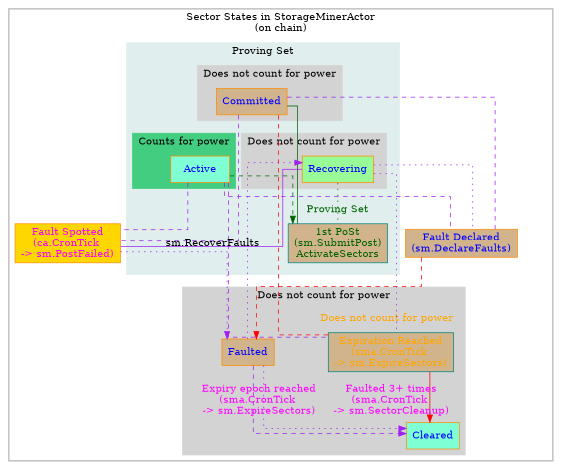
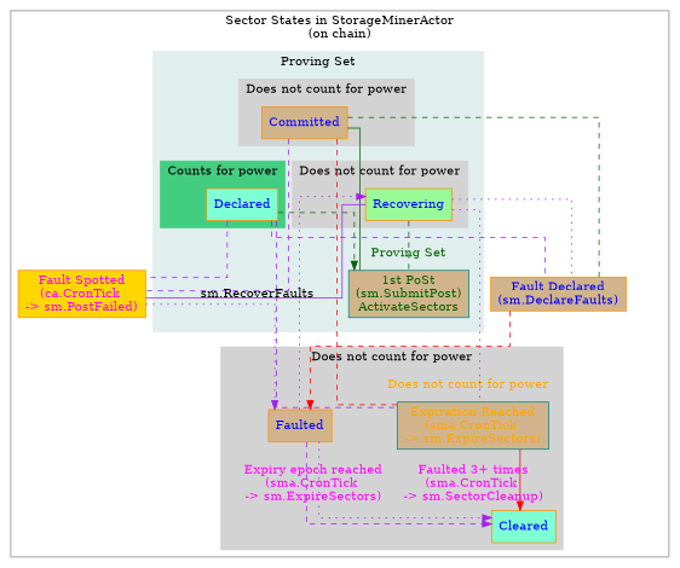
  digraph {
    compound=true
    ranksep=0.2
    splines=ortho
    node [color=darkorange fillcolor=tan fontcolor=blue shape=box style=filled]
    edge [color=purple style=dashed]
    n1 [label=Committed]
    n2 [color=teal fontcolor=darkgreen label="1st PoSt\n(sm.SubmitPost)\nActivateSectors"]
    n3 [color=teal fontcolor=orange label="Expiration Reached\n(sma.CronTick \n-> sm.ExpireSectors)"]
    n4 [label="Fault Declared\n(sm.DeclareFaults)"]
    n5 [fillcolor=palegreen label=Recovering]
-   n6 [fillcolor=aquamarine label=Active]
+   n6 [fillcolor=aquamarine label=Declared]
    n7 [label=Faulted]
    n8 [fillcolor=aquamarine label=Cleared]
    n9 [fillcolor=gold fontcolor=magenta label="Fault Spotted\n(ca.CronTick \n-> sm.PostFailed)"]
    subgraph cluster_1 {
      color=gray
      label="Sector States in StorageMinerActor\n(on chain)"
      style=bold
      subgraph sub_2 {
        color=gray
        label="Sector States in StorageMinerActor\n(on chain)"
        style=bold
        n1
        n2
        n3
        n4
        n5
        n6
        n7
        n8
      }
      subgraph sub_3 {
        color=gray
        label="Sector States in StorageMinerActor\n(on chain)"
        style=bold
        n1
        n5
        n6
        n7
        n9
      }
      subgraph cluster_4 {
        color=azure2
        label="Proving Set"
        style=filled
        subgraph cluster_5 {
          color=lightgray
          label="Does not count for power"
          style=filled
          n1
        }
        subgraph cluster_6 {
          color=lightgray
          label="Does not count for power"
          style=filled
          n5
        }
        subgraph cluster_7 {
          color=azure2
          fontcolor=darkgreen
          label="Proving Set"
          style=filled
          n2
        }
        subgraph cluster_8 {
          color=seagreen3
          label="Counts for power"
          style=filled
          n6
        }
      }
      subgraph cluster_9 {
        color=lightgray
        label="Does not count for power"
        style=filled
        subgraph sub_10 {
          color=lightgray
          label="Does not count for power"
          style=filled
          n7
          n8
        }
        subgraph cluster_11 {
          color=lightgray
          fontcolor=orange
          label="Does not count for power"
          style=filled
          n3
        }
      }
    }
    n1 -> n2 [arrowhead=none color=darkgreen fontcolor=darkgreen style=solid]
    n1 -> n3 [arrowhead=none color=red fontcolor=orange]
-   n1 -> n4 [arrowhead=none fontcolor=blue]
+   n1 -> n4 [arrowhead=none color=darkgreen fontcolor=blue]
    n1 -> n6 [style=invis color=""]
    n1 -> n6 [style=invis color=""]
    n1 -> n9 [arrowhead=none fontcolor=magenta]
    n3 -> n8 [color=red fontcolor=orange style=solid]
    n4 -> n7 [color=red fontcolor=blue]
    n4 -> n7 [style=invis color=""]
-   n5 -> n2 [arrowhead=none color=darkgreen fontcolor=darkgreen style=dotted]
+   n5 -> n2 [arrowhead=none color=darkgreen fontcolor=darkgreen]
    n5 -> n3 [arrowhead=none fontcolor=orange style=dotted]
    n5 -> n4 [arrowhead=none fontcolor=blue style=dotted]
    n5 -> n9 [arrowhead=none fontcolor=magenta style=solid]
    n6 -> n2 [color=darkgreen fontcolor=darkgreen]
    n6 -> n3 [arrowhead=none fontcolor=orange]
    n6 -> n4 [arrowhead=none fontcolor=blue]
    n6 -> n4 [style=invis color=""]
    n6 -> n9 [arrowhead=none fontcolor=magenta]
    n6 -> n9 [style=invis color=""]
    n7 -> n5 [fontcolor=black label="sm.RecoverFaults" style=dotted]
    n7 -> n8 [fontcolor=magenta label="Expiry epoch reached\n(sma.CronTick \n-> sm.ExpireSectors)" style=dotted]
    n7 -> n8 [constraint=false fontcolor=magenta label="Faulted 3+ times\n(sma.CronTick \n-> sm.SectorCleanup)"]
    n7 -> n8 [style=invis color=""]
    n7 -> n8 [style=invis color=""]
    n9 -> n7 [fontcolor=magenta style=dotted]
    n9 -> n7 [style=invis color=""]
  }
